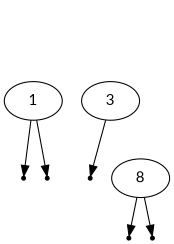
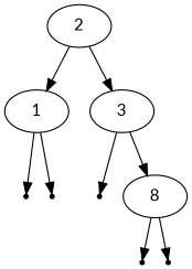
  digraph {
    fontname=Lato
    node [fontname=Lato shape=point]
    edge [fontname=Lato]
+   2 [shape=""]
    1 [shape=""]
    3 [shape=""]
    null0
    null1
    null2
    n7 [label=8 shape=""]
    null3
    null4
+   2 -> 1
+   2 -> 3
    1 -> null0
    1 -> null1
    3 -> null2
+   3 -> n7
    n7 -> null3
    n7 -> null4
  }
